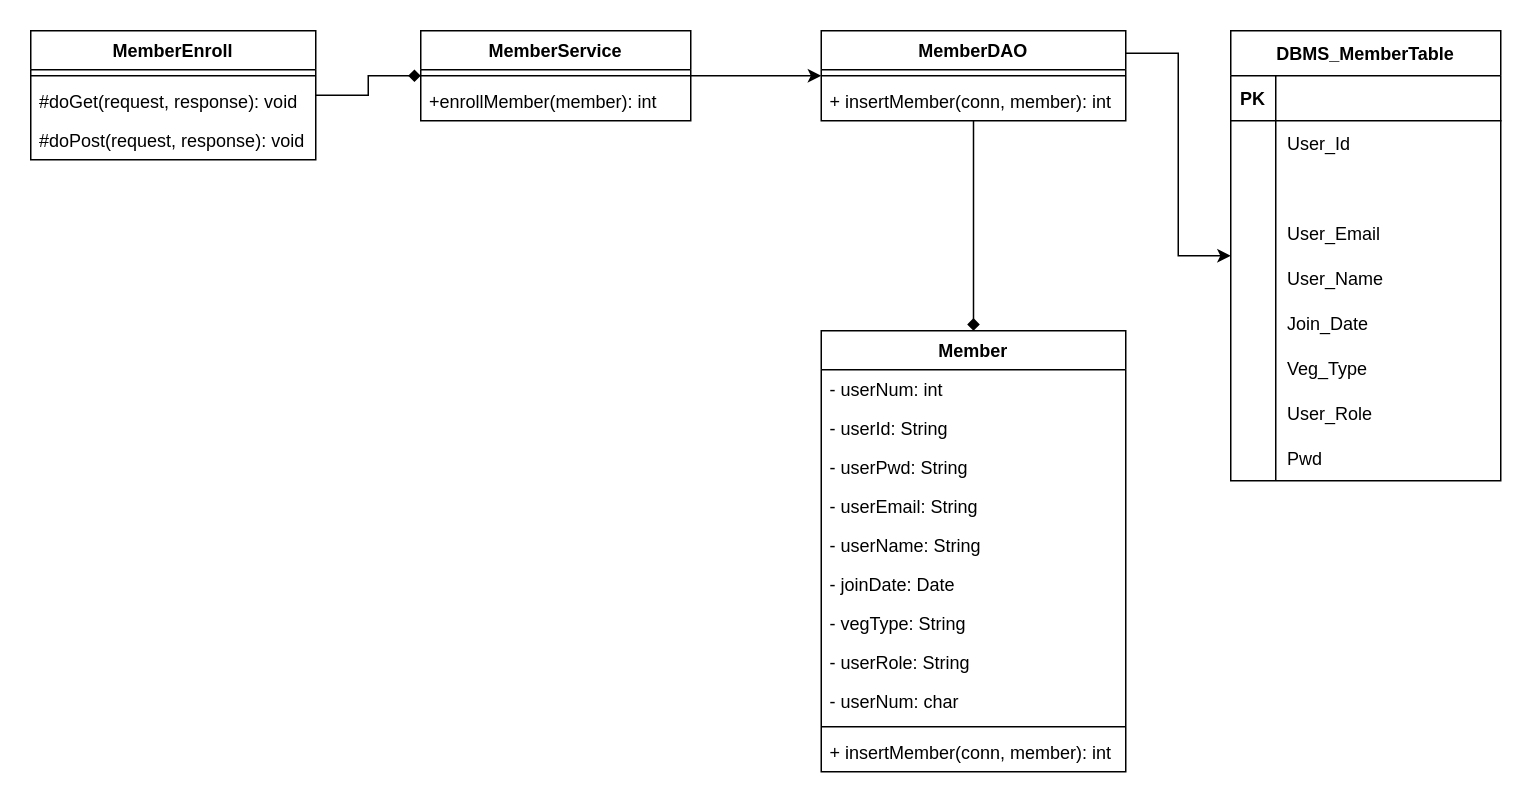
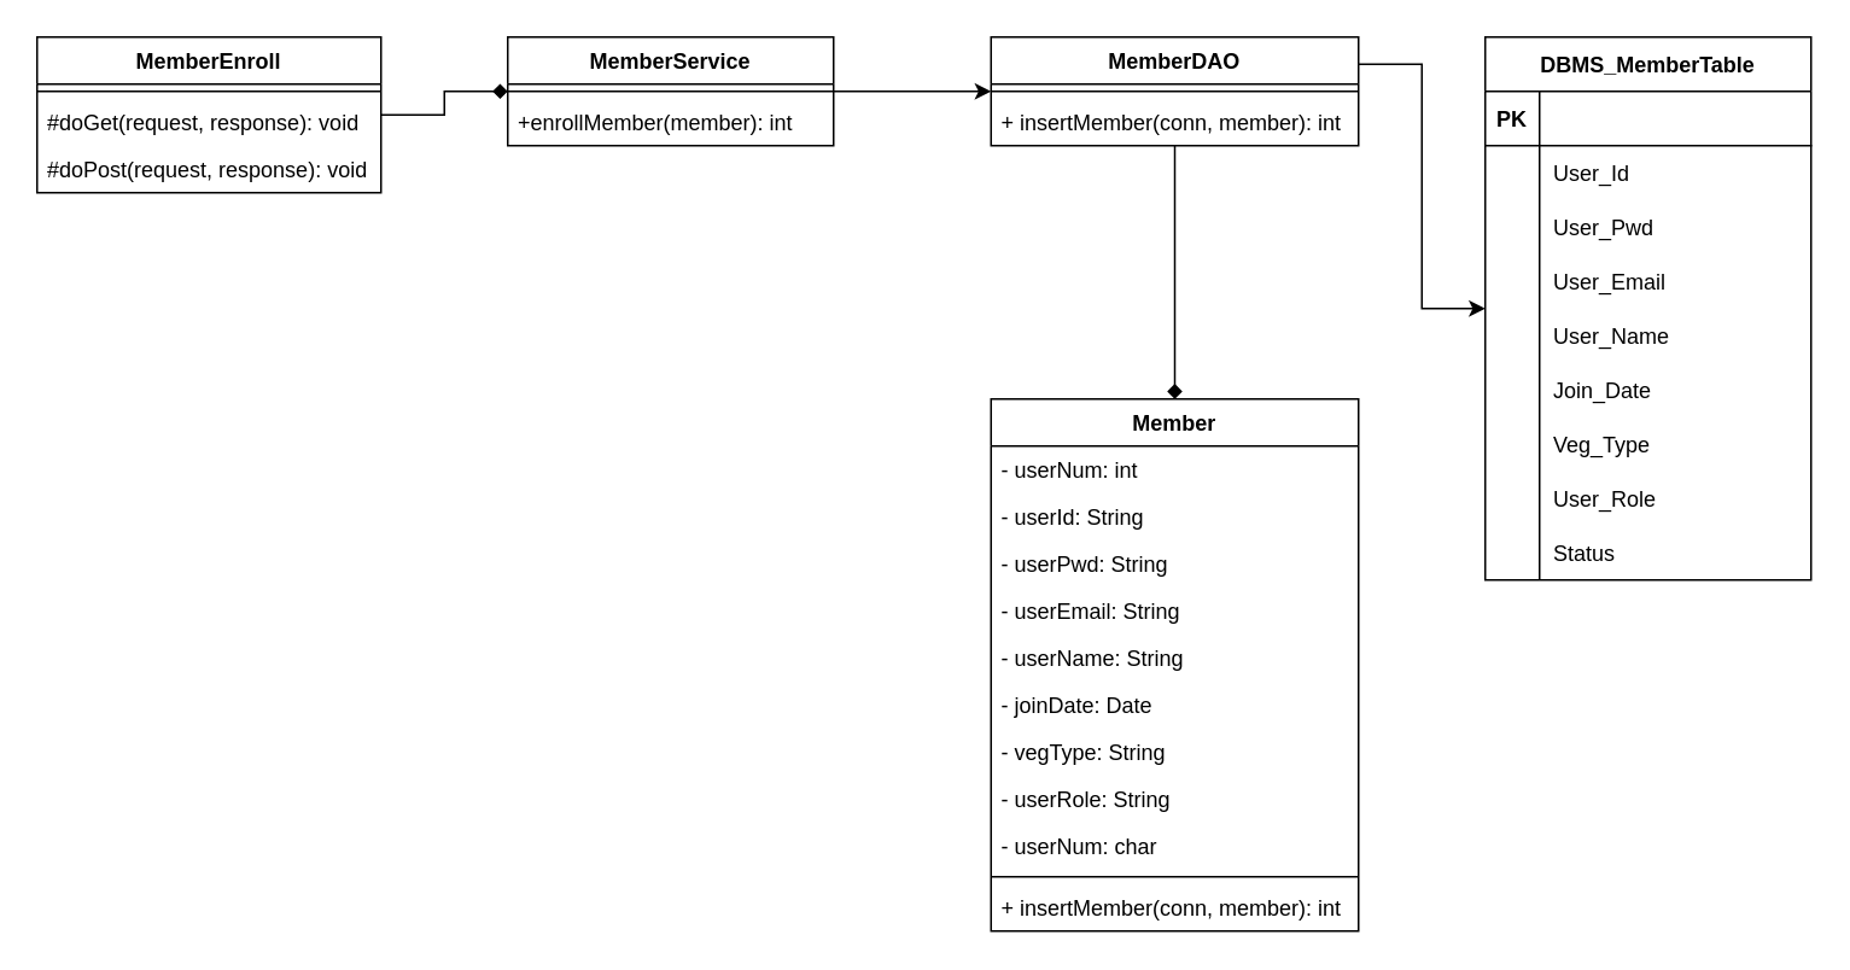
  <mxCell id="0" />
  <mxCell id="1" parent="0" />
  <mxCell id="2" value="DBMS_MemberTable" style="shape=table;startSize=30;container=1;collapsible=1;childLayout=tableLayout;fixedRows=1;rowLines=0;fontStyle=1;align=center;resizeLast=1;" parent="1" vertex="1"><mxGeometry x="820" y="20" width="180" height="300" as="geometry" /></mxCell>
  <mxCell id="3" value="" style="shape=partialRectangle;collapsible=0;dropTarget=0;pointerEvents=0;fillColor=none;top=0;left=0;bottom=1;right=0;points=[[0,0.5],[1,0.5]];portConstraint=eastwest;" parent="2" vertex="1"><mxGeometry y="30" width="180" height="30" as="geometry" /></mxCell>
  <mxCell id="4" value="PK" style="shape=partialRectangle;connectable=0;fillColor=none;top=0;left=0;bottom=0;right=0;fontStyle=1;overflow=hidden;" parent="3" vertex="1"><mxGeometry width="30" height="30" as="geometry" /></mxCell>
  <mxCell id="5" value="" style="shape=partialRectangle;collapsible=0;dropTarget=0;pointerEvents=0;fillColor=none;top=0;left=0;bottom=0;right=0;points=[[0,0.5],[1,0.5]];portConstraint=eastwest;" parent="2" vertex="1"><mxGeometry y="60" width="180" height="30" as="geometry" /></mxCell>
  <mxCell id="6" value="" style="shape=partialRectangle;connectable=0;fillColor=none;top=0;left=0;bottom=0;right=0;editable=1;overflow=hidden;" parent="5" vertex="1"><mxGeometry width="30" height="30" as="geometry" /></mxCell>
  <mxCell id="7" value="User_Id" style="shape=partialRectangle;connectable=0;fillColor=none;top=0;left=0;bottom=0;right=0;align=left;spacingLeft=6;overflow=hidden;" parent="5" vertex="1"><mxGeometry x="30" width="150" height="30" as="geometry" /></mxCell>
  <mxCell id="8" value="" style="shape=partialRectangle;collapsible=0;dropTarget=0;pointerEvents=0;fillColor=none;top=0;left=0;bottom=0;right=0;points=[[0,0.5],[1,0.5]];portConstraint=eastwest;" parent="2" vertex="1"><mxGeometry y="90" width="180" height="30" as="geometry" /></mxCell>
  <mxCell id="9" value="" style="shape=partialRectangle;connectable=0;fillColor=none;top=0;left=0;bottom=0;right=0;editable=1;overflow=hidden;" parent="8" vertex="1"><mxGeometry width="30" height="30" as="geometry" /></mxCell>
+ <mxCell id="10" value="User_Pwd" style="shape=partialRectangle;connectable=0;fillColor=none;top=0;left=0;bottom=0;right=0;align=left;spacingLeft=6;overflow=hidden;" parent="8" vertex="1"><mxGeometry x="30" width="150" height="30" as="geometry" /></mxCell>
  <mxCell id="11" value="" style="shape=partialRectangle;collapsible=0;dropTarget=0;pointerEvents=0;fillColor=none;top=0;left=0;bottom=0;right=0;points=[[0,0.5],[1,0.5]];portConstraint=eastwest;" parent="2" vertex="1"><mxGeometry y="120" width="180" height="30" as="geometry" /></mxCell>
  <mxCell id="12" value="" style="shape=partialRectangle;connectable=0;fillColor=none;top=0;left=0;bottom=0;right=0;editable=1;overflow=hidden;" parent="11" vertex="1"><mxGeometry width="30" height="30" as="geometry" /></mxCell>
  <mxCell id="13" value="User_Email" style="shape=partialRectangle;connectable=0;fillColor=none;top=0;left=0;bottom=0;right=0;align=left;spacingLeft=6;overflow=hidden;" parent="11" vertex="1"><mxGeometry x="30" width="150" height="30" as="geometry" /></mxCell>
  <mxCell id="14" value="" style="shape=partialRectangle;collapsible=0;dropTarget=0;pointerEvents=0;fillColor=none;top=0;left=0;bottom=0;right=0;points=[[0,0.5],[1,0.5]];portConstraint=eastwest;" parent="2" vertex="1"><mxGeometry y="150" width="180" height="30" as="geometry" /></mxCell>
  <mxCell id="15" value="" style="shape=partialRectangle;connectable=0;fillColor=none;top=0;left=0;bottom=0;right=0;editable=1;overflow=hidden;" parent="14" vertex="1"><mxGeometry width="30" height="30" as="geometry" /></mxCell>
  <mxCell id="16" value="User_Name" style="shape=partialRectangle;connectable=0;fillColor=none;top=0;left=0;bottom=0;right=0;align=left;spacingLeft=6;overflow=hidden;" parent="14" vertex="1"><mxGeometry x="30" width="150" height="30" as="geometry" /></mxCell>
  <mxCell id="17" value="" style="shape=partialRectangle;collapsible=0;dropTarget=0;pointerEvents=0;fillColor=none;top=0;left=0;bottom=0;right=0;points=[[0,0.5],[1,0.5]];portConstraint=eastwest;" parent="2" vertex="1"><mxGeometry y="180" width="180" height="30" as="geometry" /></mxCell>
  <mxCell id="18" value="" style="shape=partialRectangle;connectable=0;fillColor=none;top=0;left=0;bottom=0;right=0;editable=1;overflow=hidden;" parent="17" vertex="1"><mxGeometry width="30" height="30" as="geometry" /></mxCell>
  <mxCell id="19" value="Join_Date" style="shape=partialRectangle;connectable=0;fillColor=none;top=0;left=0;bottom=0;right=0;align=left;spacingLeft=6;overflow=hidden;" parent="17" vertex="1"><mxGeometry x="30" width="150" height="30" as="geometry" /></mxCell>
  <mxCell id="20" value="" style="shape=partialRectangle;collapsible=0;dropTarget=0;pointerEvents=0;fillColor=none;top=0;left=0;bottom=0;right=0;points=[[0,0.5],[1,0.5]];portConstraint=eastwest;" parent="2" vertex="1"><mxGeometry y="210" width="180" height="30" as="geometry" /></mxCell>
  <mxCell id="21" value="" style="shape=partialRectangle;connectable=0;fillColor=none;top=0;left=0;bottom=0;right=0;editable=1;overflow=hidden;" parent="20" vertex="1"><mxGeometry width="30" height="30" as="geometry" /></mxCell>
  <mxCell id="22" value="Veg_Type" style="shape=partialRectangle;connectable=0;fillColor=none;top=0;left=0;bottom=0;right=0;align=left;spacingLeft=6;overflow=hidden;" parent="20" vertex="1"><mxGeometry x="30" width="150" height="30" as="geometry" /></mxCell>
  <mxCell id="23" value="" style="shape=partialRectangle;collapsible=0;dropTarget=0;pointerEvents=0;fillColor=none;top=0;left=0;bottom=0;right=0;points=[[0,0.5],[1,0.5]];portConstraint=eastwest;" parent="2" vertex="1"><mxGeometry y="240" width="180" height="30" as="geometry" /></mxCell>
  <mxCell id="24" value="" style="shape=partialRectangle;connectable=0;fillColor=none;top=0;left=0;bottom=0;right=0;editable=1;overflow=hidden;" parent="23" vertex="1"><mxGeometry width="30" height="30" as="geometry" /></mxCell>
  <mxCell id="25" value="User_Role" style="shape=partialRectangle;connectable=0;fillColor=none;top=0;left=0;bottom=0;right=0;align=left;spacingLeft=6;overflow=hidden;" parent="23" vertex="1"><mxGeometry x="30" width="150" height="30" as="geometry" /></mxCell>
  <mxCell id="26" value="" style="shape=partialRectangle;collapsible=0;dropTarget=0;pointerEvents=0;fillColor=none;top=0;left=0;bottom=0;right=0;points=[[0,0.5],[1,0.5]];portConstraint=eastwest;" parent="2" vertex="1"><mxGeometry y="270" width="180" height="30" as="geometry" /></mxCell>
  <mxCell id="27" value="" style="shape=partialRectangle;connectable=0;fillColor=none;top=0;left=0;bottom=0;right=0;editable=1;overflow=hidden;" parent="26" vertex="1"><mxGeometry width="30" height="30" as="geometry" /></mxCell>
- <mxCell id="28" value="Pwd" style="shape=partialRectangle;connectable=0;fillColor=none;top=0;left=0;bottom=0;right=0;align=left;spacingLeft=6;overflow=hidden;" parent="26" vertex="1"><mxGeometry x="30" width="150" height="30" as="geometry" /></mxCell>
+ <mxCell id="28" value="Status" style="shape=partialRectangle;connectable=0;fillColor=none;top=0;left=0;bottom=0;right=0;align=left;spacingLeft=6;overflow=hidden;" parent="26" vertex="1"><mxGeometry x="30" width="150" height="30" as="geometry" /></mxCell>
  <mxCell id="29" style="edgeStyle=orthogonalEdgeStyle;rounded=0;orthogonalLoop=1;jettySize=auto;html=1;exitX=1;exitY=0.5;exitDx=0;exitDy=0;endArrow=diamond;" parent="1" source="30" target="35" edge="1"><mxGeometry relative="1" as="geometry" /></mxCell>
  <mxCell id="30" value="MemberEnroll" style="swimlane;fontStyle=1;align=center;verticalAlign=top;childLayout=stackLayout;horizontal=1;startSize=26;horizontalStack=0;resizeParent=1;resizeParentMax=0;resizeLast=0;collapsible=1;marginBottom=0;" parent="1" vertex="1"><mxGeometry x="20" y="20" width="190" height="86" as="geometry" /></mxCell>
  <mxCell id="31" value="" style="line;strokeWidth=1;fillColor=none;align=left;verticalAlign=middle;spacingTop=-1;spacingLeft=3;spacingRight=3;rotatable=0;labelPosition=right;points=[];portConstraint=eastwest;" parent="30" vertex="1"><mxGeometry y="26" width="190" height="8" as="geometry" /></mxCell>
  <mxCell id="32" value="#doGet(request, response): void" style="text;strokeColor=none;fillColor=none;align=left;verticalAlign=top;spacingLeft=4;spacingRight=4;overflow=hidden;rotatable=0;points=[[0,0.5],[1,0.5]];portConstraint=eastwest;" parent="30" vertex="1"><mxGeometry y="34" width="190" height="26" as="geometry" /></mxCell>
  <mxCell id="33" value="#doPost(request, response): void" style="text;strokeColor=none;fillColor=none;align=left;verticalAlign=top;spacingLeft=4;spacingRight=4;overflow=hidden;rotatable=0;points=[[0,0.5],[1,0.5]];portConstraint=eastwest;" parent="30" vertex="1"><mxGeometry y="60" width="190" height="26" as="geometry" /></mxCell>
  <mxCell id="34" style="edgeStyle=orthogonalEdgeStyle;rounded=0;orthogonalLoop=1;jettySize=auto;html=1;exitX=1;exitY=0.5;exitDx=0;exitDy=0;" parent="1" source="35" target="40" edge="1"><mxGeometry relative="1" as="geometry" /></mxCell>
  <mxCell id="35" value="MemberService" style="swimlane;fontStyle=1;align=center;verticalAlign=top;childLayout=stackLayout;horizontal=1;startSize=26;horizontalStack=0;resizeParent=1;resizeParentMax=0;resizeLast=0;collapsible=1;marginBottom=0;" parent="1" vertex="1"><mxGeometry x="280" y="20" width="180" height="60" as="geometry" /></mxCell>
  <mxCell id="36" value="" style="line;strokeWidth=1;fillColor=none;align=left;verticalAlign=middle;spacingTop=-1;spacingLeft=3;spacingRight=3;rotatable=0;labelPosition=right;points=[];portConstraint=eastwest;" parent="35" vertex="1"><mxGeometry y="26" width="180" height="8" as="geometry" /></mxCell>
  <mxCell id="37" value="+enrollMember(member): int" style="text;strokeColor=none;fillColor=none;align=left;verticalAlign=top;spacingLeft=4;spacingRight=4;overflow=hidden;rotatable=0;points=[[0,0.5],[1,0.5]];portConstraint=eastwest;" parent="35" vertex="1"><mxGeometry y="34" width="180" height="26" as="geometry" /></mxCell>
  <mxCell id="38" style="edgeStyle=orthogonalEdgeStyle;rounded=0;orthogonalLoop=1;jettySize=auto;html=1;exitX=0.5;exitY=1;exitDx=0;exitDy=0;endArrow=diamond;" edge="1" parent="1" source="40" target="43"><mxGeometry relative="1" as="geometry" /></mxCell>
  <mxCell id="39" style="edgeStyle=orthogonalEdgeStyle;rounded=0;orthogonalLoop=1;jettySize=auto;html=1;exitX=1;exitY=0.25;exitDx=0;exitDy=0;" edge="1" parent="1" source="40" target="2"><mxGeometry relative="1" as="geometry" /></mxCell>
  <mxCell id="40" value="MemberDAO" style="swimlane;fontStyle=1;align=center;verticalAlign=top;childLayout=stackLayout;horizontal=1;startSize=26;horizontalStack=0;resizeParent=1;resizeParentMax=0;resizeLast=0;collapsible=1;marginBottom=0;" parent="1" vertex="1"><mxGeometry x="547" y="20" width="203" height="60" as="geometry" /></mxCell>
  <mxCell id="41" value="" style="line;strokeWidth=1;fillColor=none;align=left;verticalAlign=middle;spacingTop=-1;spacingLeft=3;spacingRight=3;rotatable=0;labelPosition=right;points=[];portConstraint=eastwest;" parent="40" vertex="1"><mxGeometry y="26" width="203" height="8" as="geometry" /></mxCell>
  <mxCell id="42" value="+ insertMember(conn, member): int" style="text;strokeColor=none;fillColor=none;align=left;verticalAlign=top;spacingLeft=4;spacingRight=4;overflow=hidden;rotatable=0;points=[[0,0.5],[1,0.5]];portConstraint=eastwest;" parent="40" vertex="1"><mxGeometry y="34" width="203" height="26" as="geometry" /></mxCell>
  <mxCell id="43" value="Member" style="swimlane;fontStyle=1;align=center;verticalAlign=top;childLayout=stackLayout;horizontal=1;startSize=26;horizontalStack=0;resizeParent=1;resizeParentMax=0;resizeLast=0;collapsible=1;marginBottom=0;" vertex="1" parent="1"><mxGeometry x="547" y="220" width="203" height="294" as="geometry" /></mxCell>
  <mxCell id="44" value="- userNum: int" style="text;strokeColor=none;fillColor=none;align=left;verticalAlign=top;spacingLeft=4;spacingRight=4;overflow=hidden;rotatable=0;points=[[0,0.5],[1,0.5]];portConstraint=eastwest;" vertex="1" parent="43"><mxGeometry y="26" width="203" height="26" as="geometry" /></mxCell>
  <mxCell id="45" value="- userId: String" style="text;strokeColor=none;fillColor=none;align=left;verticalAlign=top;spacingLeft=4;spacingRight=4;overflow=hidden;rotatable=0;points=[[0,0.5],[1,0.5]];portConstraint=eastwest;" vertex="1" parent="43"><mxGeometry y="52" width="203" height="26" as="geometry" /></mxCell>
  <mxCell id="46" value="- userPwd: String" style="text;strokeColor=none;fillColor=none;align=left;verticalAlign=top;spacingLeft=4;spacingRight=4;overflow=hidden;rotatable=0;points=[[0,0.5],[1,0.5]];portConstraint=eastwest;" vertex="1" parent="43"><mxGeometry y="78" width="203" height="26" as="geometry" /></mxCell>
  <mxCell id="47" value="- userEmail: String" style="text;strokeColor=none;fillColor=none;align=left;verticalAlign=top;spacingLeft=4;spacingRight=4;overflow=hidden;rotatable=0;points=[[0,0.5],[1,0.5]];portConstraint=eastwest;" vertex="1" parent="43"><mxGeometry y="104" width="203" height="26" as="geometry" /></mxCell>
  <mxCell id="48" value="- userName: String" style="text;strokeColor=none;fillColor=none;align=left;verticalAlign=top;spacingLeft=4;spacingRight=4;overflow=hidden;rotatable=0;points=[[0,0.5],[1,0.5]];portConstraint=eastwest;" vertex="1" parent="43"><mxGeometry y="130" width="203" height="26" as="geometry" /></mxCell>
  <mxCell id="49" value="- joinDate: Date" style="text;strokeColor=none;fillColor=none;align=left;verticalAlign=top;spacingLeft=4;spacingRight=4;overflow=hidden;rotatable=0;points=[[0,0.5],[1,0.5]];portConstraint=eastwest;" vertex="1" parent="43"><mxGeometry y="156" width="203" height="26" as="geometry" /></mxCell>
  <mxCell id="50" value="- vegType: String" style="text;strokeColor=none;fillColor=none;align=left;verticalAlign=top;spacingLeft=4;spacingRight=4;overflow=hidden;rotatable=0;points=[[0,0.5],[1,0.5]];portConstraint=eastwest;" vertex="1" parent="43"><mxGeometry y="182" width="203" height="26" as="geometry" /></mxCell>
  <mxCell id="51" value="- userRole: String" style="text;strokeColor=none;fillColor=none;align=left;verticalAlign=top;spacingLeft=4;spacingRight=4;overflow=hidden;rotatable=0;points=[[0,0.5],[1,0.5]];portConstraint=eastwest;" vertex="1" parent="43"><mxGeometry y="208" width="203" height="26" as="geometry" /></mxCell>
  <mxCell id="52" value="- userNum: char" style="text;strokeColor=none;fillColor=none;align=left;verticalAlign=top;spacingLeft=4;spacingRight=4;overflow=hidden;rotatable=0;points=[[0,0.5],[1,0.5]];portConstraint=eastwest;" vertex="1" parent="43"><mxGeometry y="234" width="203" height="26" as="geometry" /></mxCell>
  <mxCell id="53" value="" style="line;strokeWidth=1;fillColor=none;align=left;verticalAlign=middle;spacingTop=-1;spacingLeft=3;spacingRight=3;rotatable=0;labelPosition=right;points=[];portConstraint=eastwest;" vertex="1" parent="43"><mxGeometry y="260" width="203" height="8" as="geometry" /></mxCell>
  <mxCell id="54" value="+ insertMember(conn, member): int" style="text;strokeColor=none;fillColor=none;align=left;verticalAlign=top;spacingLeft=4;spacingRight=4;overflow=hidden;rotatable=0;points=[[0,0.5],[1,0.5]];portConstraint=eastwest;" vertex="1" parent="43"><mxGeometry y="268" width="203" height="26" as="geometry" /></mxCell>
